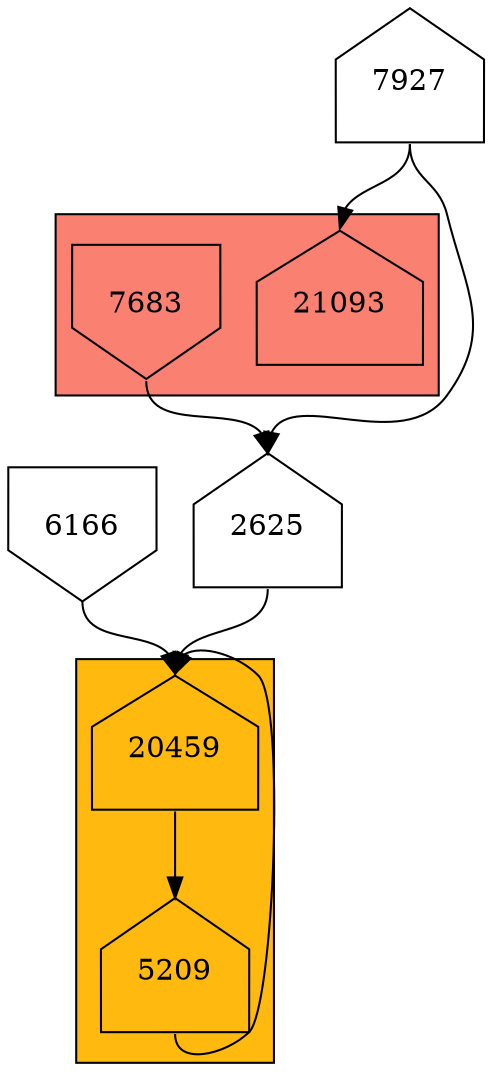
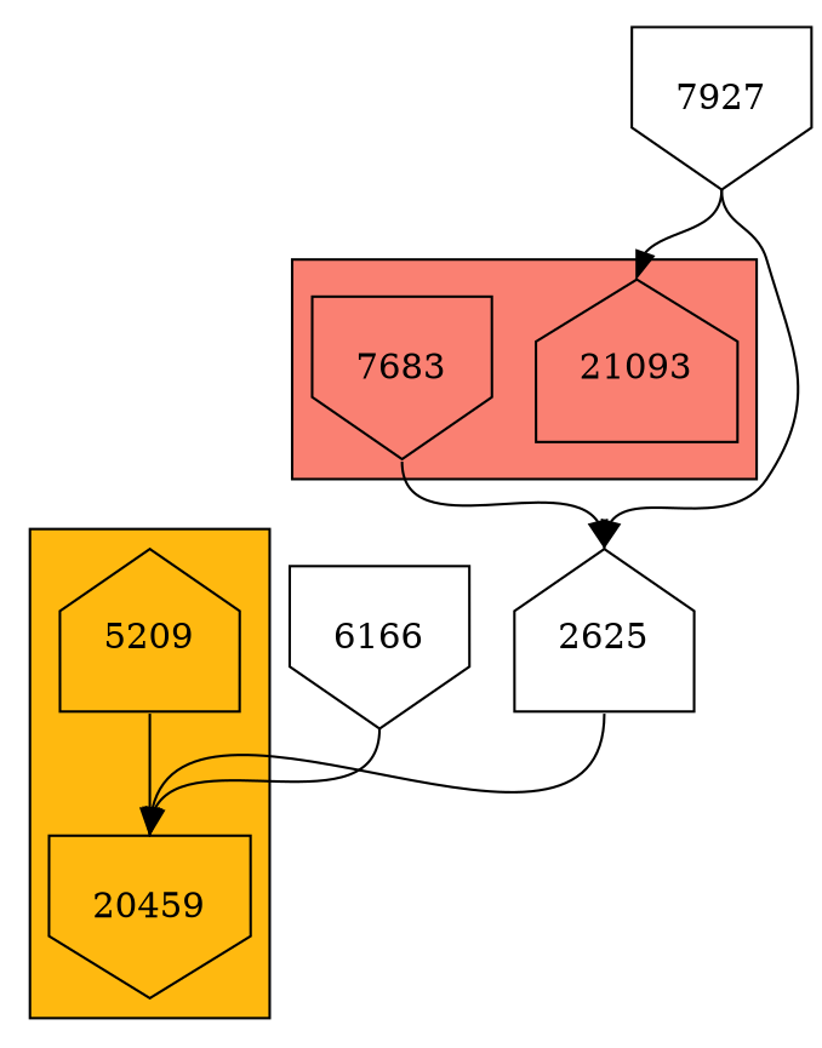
  digraph {
    node [shape=house]
    edge [headport=n tailport=s]
    21093 [height=1 width=1]
    7683 [height=1 shape=invhouse width=1]
-   20459 [height=1 width=1]
+   20459 [height=1 shape=invhouse width=1]
    5209 [height=1 width=1]
    2625 [height=1 width=1]
    6166 [height=1 shape=invhouse width=1]
-   7927 [height=1 width=1]
+   7927 [height=1 shape=invhouse width=1]
    subgraph cluster_1 {
      fillcolor=salmon
      style=filled
      21093
      7683
    }
    subgraph cluster_2 {
      fillcolor=darkgoldenrod1
      style=filled
      20459
      5209
    }
    7683 -> 2625
-   20459 -> 5209
    5209 -> 20459
    2625 -> 20459
    6166 -> 20459
    7927 -> 21093
    7927 -> 2625
  }
